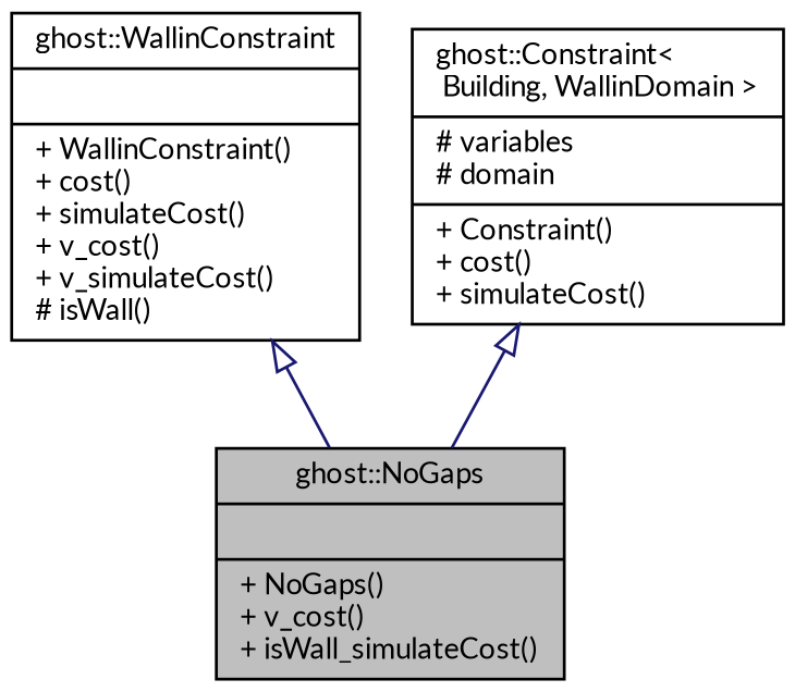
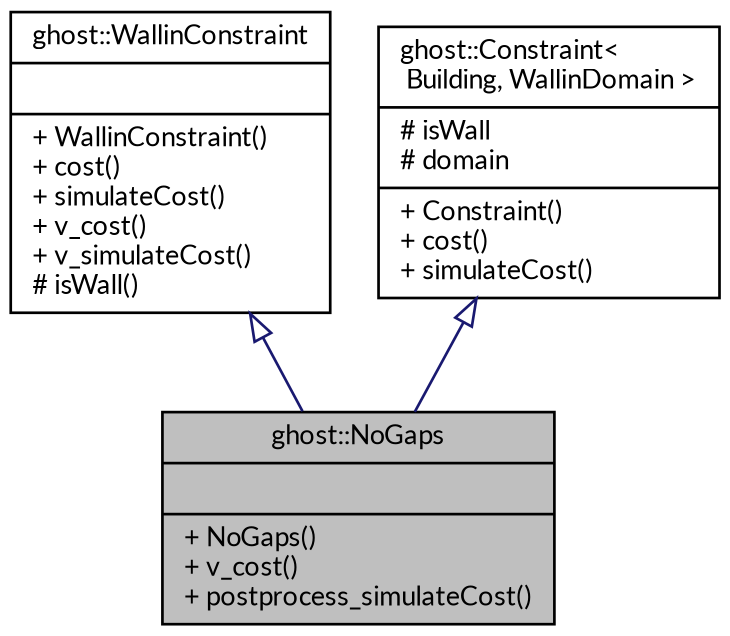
  digraph {
    fontname=Lato
    node [color=black fillcolor=white fontname=Lato fontsize=10 shape=record style=filled]
    edge [arrowtail=onormal color=midnightblue dir=back fontname=Lato fontsize=10 labelfontname=Helvetica labelfontsize=10 style=solid]
-   n1 [fillcolor=grey75 fontcolor=black height=0.2 label="{ghost::NoGaps\n||+ NoGaps()\l+ v_cost()\l+ isWall_simulateCost()\l}" width=0.4]
+   n1 [fillcolor=grey75 fontcolor=black height=0.2 label="{ghost::NoGaps\n||+ NoGaps()\l+ v_cost()\l+ postprocess_simulateCost()\l}" width=0.4]
    n2 [height=0.2 label="{ghost::WallinConstraint\n||+ WallinConstraint()\l+ cost()\l+ simulateCost()\l+ v_cost()\l+ v_simulateCost()\l# isWall()\l}" width=0.4]
-   n3 [height=0.2 label="{ghost::Constraint\<\l Building, WallinDomain \>\n|# variables\l# domain\l|+ Constraint()\l+ cost()\l+ simulateCost()\l}" width=0.4]
+   n3 [height=0.2 label="{ghost::Constraint\<\l Building, WallinDomain \>\n|# isWall\l# domain\l|+ Constraint()\l+ cost()\l+ simulateCost()\l}" width=0.4]
    n2 -> n1
    n3 -> n1
  }
